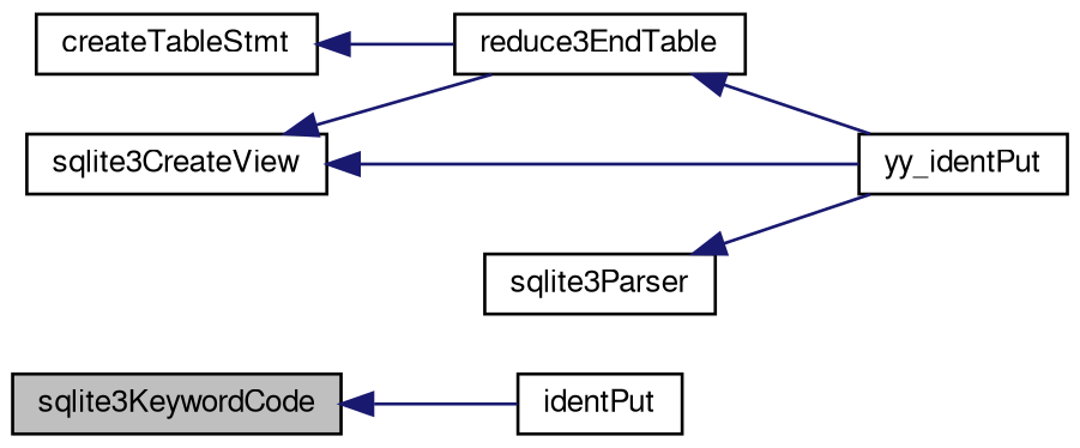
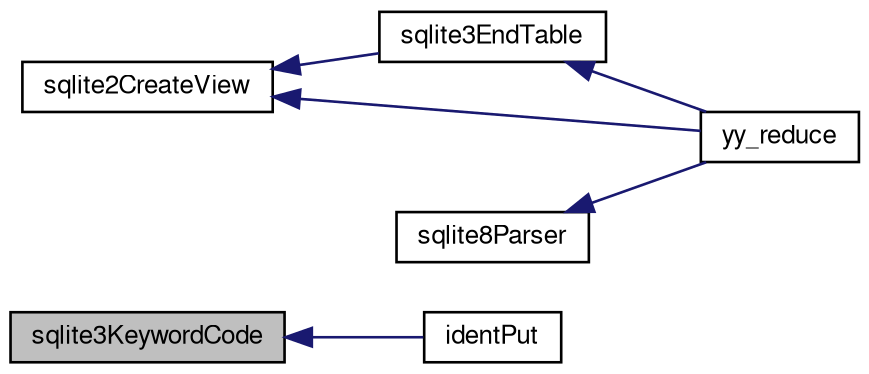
  digraph {
    rankdir=LR
    node [color=black fillcolor=white fontname=FreeSans fontsize=10 shape=record style=filled]
    edge [color=midnightblue dir=back fontname=FreeSans fontsize=10 labelfontname=FreeSans labelfontsize=10 style=solid]
    n1 [fillcolor=grey75 fontcolor=black height=0.2 label=sqlite3KeywordCode width=0.4]
    n2 [height=0.2 label=identPut width=0.4]
-   n3 [height=0.2 label=createTableStmt width=0.4]
-   n4 [height=0.2 label=reduce3EndTable width=0.4]
-   n5 [height=0.2 label=yy_identPut width=0.4]
-   n6 [height=0.2 label=sqlite3CreateView width=0.4]
-   n7 [height=0.2 label=sqlite3Parser width=0.4]
+   n4 [height=0.2 label=sqlite3EndTable width=0.4]
+   n5 [height=0.2 label=yy_reduce width=0.4]
+   n6 [height=0.2 label=sqlite2CreateView width=0.4]
+   n7 [height=0.2 label=sqlite8Parser width=0.4]
    n1 -> n2
-   n3 -> n4
    n4 -> n5
    n6 -> n4
    n6 -> n5
    n7 -> n5
  }
